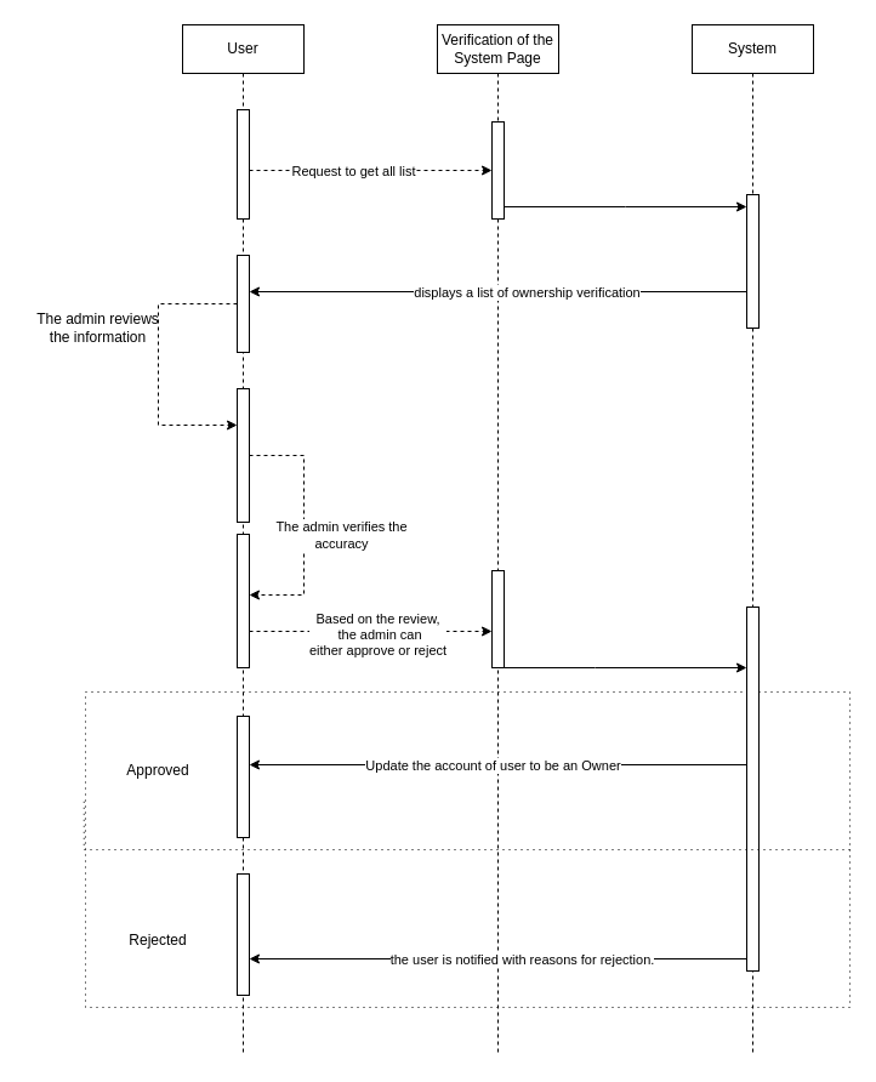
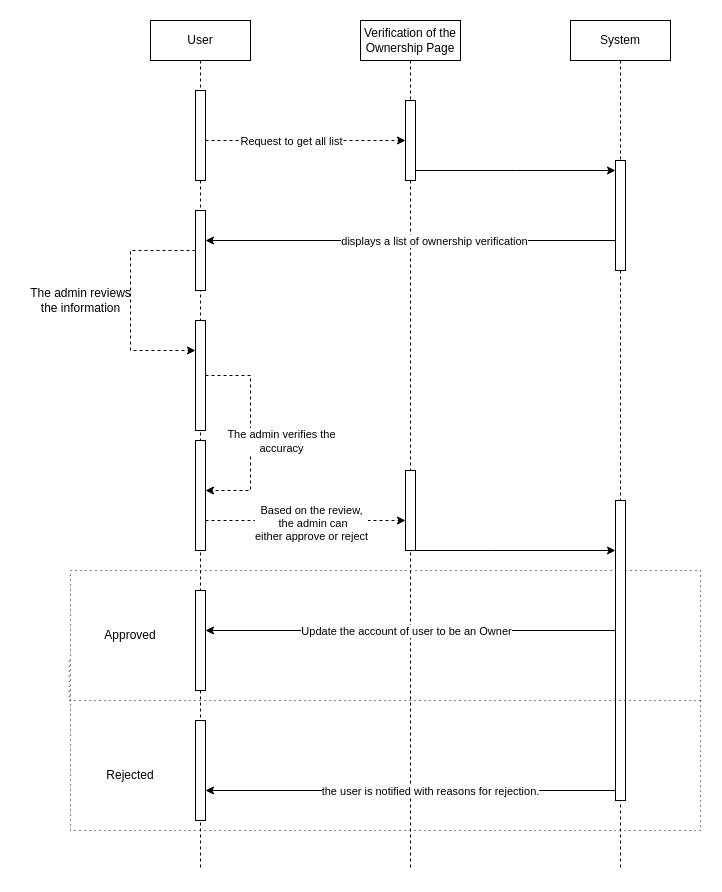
  <mxCell id="0" />
  <mxCell id="1" parent="0" />
  <mxCell id="2" value="" style="rounded=0;whiteSpace=wrap;html=1;dashed=1;dashPattern=1 4;" vertex="1" parent="1"><mxGeometry x="70" y="570" width="630" height="260" as="geometry" /></mxCell>
  <mxCell id="3" value="User" style="shape=umlLifeline;perimeter=lifelinePerimeter;whiteSpace=wrap;html=1;container=0;dropTarget=0;collapsible=0;recursiveResize=0;outlineConnect=0;portConstraint=eastwest;newEdgeStyle={&quot;edgeStyle&quot;:&quot;elbowEdgeStyle&quot;,&quot;elbow&quot;:&quot;vertical&quot;,&quot;curved&quot;:0,&quot;rounded&quot;:0};" vertex="1" parent="1"><mxGeometry x="150" y="20" width="100" height="850" as="geometry" /></mxCell>
  <mxCell id="4" value="" style="html=1;points=[];perimeter=orthogonalPerimeter;outlineConnect=0;targetShapes=umlLifeline;portConstraint=eastwest;newEdgeStyle={&quot;edgeStyle&quot;:&quot;elbowEdgeStyle&quot;,&quot;elbow&quot;:&quot;vertical&quot;,&quot;curved&quot;:0,&quot;rounded&quot;:0};" vertex="1" parent="3"><mxGeometry x="45" y="70" width="10" height="90" as="geometry" /></mxCell>
  <mxCell id="5" style="edgeStyle=elbowEdgeStyle;rounded=0;orthogonalLoop=1;jettySize=auto;html=1;elbow=horizontal;curved=0;dashed=1;" edge="1" parent="3" source="7" target="8"><mxGeometry relative="1" as="geometry"><Array as="points"><mxPoint x="100" y="470" /></Array></mxGeometry></mxCell>
  <mxCell id="6" value="The admin verifies the &lt;br&gt;accuracy" style="edgeLabel;html=1;align=center;verticalAlign=middle;resizable=0;points=[];" vertex="1" connectable="0" parent="5"><mxGeometry x="-0.171" y="-2" relative="1" as="geometry"><mxPoint x="32" y="25" as="offset" /></mxGeometry></mxCell>
  <mxCell id="7" value="" style="html=1;points=[];perimeter=orthogonalPerimeter;outlineConnect=0;targetShapes=umlLifeline;portConstraint=eastwest;newEdgeStyle={&quot;edgeStyle&quot;:&quot;elbowEdgeStyle&quot;,&quot;elbow&quot;:&quot;vertical&quot;,&quot;curved&quot;:0,&quot;rounded&quot;:0};" vertex="1" parent="3"><mxGeometry x="45" y="300" width="10" height="110" as="geometry" /></mxCell>
  <mxCell id="8" value="" style="html=1;points=[];perimeter=orthogonalPerimeter;outlineConnect=0;targetShapes=umlLifeline;portConstraint=eastwest;newEdgeStyle={&quot;edgeStyle&quot;:&quot;elbowEdgeStyle&quot;,&quot;elbow&quot;:&quot;vertical&quot;,&quot;curved&quot;:0,&quot;rounded&quot;:0};" vertex="1" parent="3"><mxGeometry x="45" y="420" width="10" height="110" as="geometry" /></mxCell>
  <mxCell id="9" value="" style="html=1;points=[];perimeter=orthogonalPerimeter;outlineConnect=0;targetShapes=umlLifeline;portConstraint=eastwest;newEdgeStyle={&quot;edgeStyle&quot;:&quot;elbowEdgeStyle&quot;,&quot;elbow&quot;:&quot;vertical&quot;,&quot;curved&quot;:0,&quot;rounded&quot;:0};" vertex="1" parent="3"><mxGeometry x="45" y="570" width="10" height="100" as="geometry" /></mxCell>
  <mxCell id="10" value="" style="html=1;points=[];perimeter=orthogonalPerimeter;outlineConnect=0;targetShapes=umlLifeline;portConstraint=eastwest;newEdgeStyle={&quot;edgeStyle&quot;:&quot;elbowEdgeStyle&quot;,&quot;elbow&quot;:&quot;vertical&quot;,&quot;curved&quot;:0,&quot;rounded&quot;:0};" vertex="1" parent="3"><mxGeometry x="45" y="700" width="10" height="100" as="geometry" /></mxCell>
  <mxCell id="11" value="" style="html=1;points=[];perimeter=orthogonalPerimeter;outlineConnect=0;targetShapes=umlLifeline;portConstraint=eastwest;newEdgeStyle={&quot;edgeStyle&quot;:&quot;elbowEdgeStyle&quot;,&quot;elbow&quot;:&quot;vertical&quot;,&quot;curved&quot;:0,&quot;rounded&quot;:0};" vertex="1" parent="3"><mxGeometry x="45" y="190" width="10" height="80" as="geometry" /></mxCell>
  <mxCell id="12" style="edgeStyle=orthogonalEdgeStyle;rounded=0;orthogonalLoop=1;jettySize=auto;html=1;dashed=1;" edge="1" parent="3" source="11" target="7"><mxGeometry relative="1" as="geometry"><mxPoint x="40" y="330" as="targetPoint" /><Array as="points"><mxPoint x="-20" y="230" /><mxPoint x="-20" y="330" /></Array></mxGeometry></mxCell>
- <mxCell id="13" value="Verification of the System Page" style="shape=umlLifeline;perimeter=lifelinePerimeter;whiteSpace=wrap;html=1;container=0;dropTarget=0;collapsible=0;recursiveResize=0;outlineConnect=0;portConstraint=eastwest;newEdgeStyle={&quot;edgeStyle&quot;:&quot;elbowEdgeStyle&quot;,&quot;elbow&quot;:&quot;vertical&quot;,&quot;curved&quot;:0,&quot;rounded&quot;:0};" vertex="1" parent="1"><mxGeometry x="360" y="20" width="100" height="850" as="geometry" /></mxCell>
+ <mxCell id="13" value="Verification of the Ownership Page" style="shape=umlLifeline;perimeter=lifelinePerimeter;whiteSpace=wrap;html=1;container=0;dropTarget=0;collapsible=0;recursiveResize=0;outlineConnect=0;portConstraint=eastwest;newEdgeStyle={&quot;edgeStyle&quot;:&quot;elbowEdgeStyle&quot;,&quot;elbow&quot;:&quot;vertical&quot;,&quot;curved&quot;:0,&quot;rounded&quot;:0};" vertex="1" parent="1"><mxGeometry x="360" y="20" width="100" height="850" as="geometry" /></mxCell>
  <mxCell id="14" value="" style="html=1;points=[];perimeter=orthogonalPerimeter;outlineConnect=0;targetShapes=umlLifeline;portConstraint=eastwest;newEdgeStyle={&quot;edgeStyle&quot;:&quot;elbowEdgeStyle&quot;,&quot;elbow&quot;:&quot;vertical&quot;,&quot;curved&quot;:0,&quot;rounded&quot;:0};" vertex="1" parent="13"><mxGeometry x="45" y="80" width="10" height="80" as="geometry" /></mxCell>
  <mxCell id="15" value="" style="html=1;points=[];perimeter=orthogonalPerimeter;outlineConnect=0;targetShapes=umlLifeline;portConstraint=eastwest;newEdgeStyle={&quot;edgeStyle&quot;:&quot;elbowEdgeStyle&quot;,&quot;elbow&quot;:&quot;vertical&quot;,&quot;curved&quot;:0,&quot;rounded&quot;:0};" vertex="1" parent="13"><mxGeometry x="45" y="450" width="10" height="80" as="geometry" /></mxCell>
  <mxCell id="16" value="System" style="shape=umlLifeline;perimeter=lifelinePerimeter;whiteSpace=wrap;html=1;container=0;dropTarget=0;collapsible=0;recursiveResize=0;outlineConnect=0;portConstraint=eastwest;newEdgeStyle={&quot;edgeStyle&quot;:&quot;elbowEdgeStyle&quot;,&quot;elbow&quot;:&quot;vertical&quot;,&quot;curved&quot;:0,&quot;rounded&quot;:0};" vertex="1" parent="1"><mxGeometry x="570" y="20" width="100" height="850" as="geometry" /></mxCell>
  <mxCell id="17" value="" style="html=1;points=[];perimeter=orthogonalPerimeter;outlineConnect=0;targetShapes=umlLifeline;portConstraint=eastwest;newEdgeStyle={&quot;edgeStyle&quot;:&quot;elbowEdgeStyle&quot;,&quot;elbow&quot;:&quot;vertical&quot;,&quot;curved&quot;:0,&quot;rounded&quot;:0};" vertex="1" parent="16"><mxGeometry x="45" y="140" width="10" height="110" as="geometry" /></mxCell>
  <mxCell id="18" value="" style="html=1;points=[];perimeter=orthogonalPerimeter;outlineConnect=0;targetShapes=umlLifeline;portConstraint=eastwest;newEdgeStyle={&quot;edgeStyle&quot;:&quot;elbowEdgeStyle&quot;,&quot;elbow&quot;:&quot;vertical&quot;,&quot;curved&quot;:0,&quot;rounded&quot;:0};" vertex="1" parent="16"><mxGeometry x="45" y="480" width="10" height="300" as="geometry" /></mxCell>
  <mxCell id="19" style="edgeStyle=elbowEdgeStyle;rounded=0;orthogonalLoop=1;jettySize=auto;html=1;elbow=vertical;curved=0;" edge="1" parent="1" source="17" target="11"><mxGeometry relative="1" as="geometry"><mxPoint x="415" y="310" as="targetPoint" /></mxGeometry></mxCell>
  <mxCell id="20" value="displays a list of&amp;nbsp;ownership verification" style="edgeLabel;html=1;align=center;verticalAlign=middle;resizable=0;points=[];" vertex="1" connectable="0" parent="19"><mxGeometry x="-0.113" y="2" relative="1" as="geometry"><mxPoint y="-2" as="offset" /></mxGeometry></mxCell>
  <mxCell id="21" style="edgeStyle=elbowEdgeStyle;rounded=0;orthogonalLoop=1;jettySize=auto;html=1;elbow=vertical;curved=0;entryX=-0.002;entryY=0.34;entryDx=0;entryDy=0;entryPerimeter=0;dashed=1;dashPattern=1 4;startArrow=none;startFill=0;endArrow=none;endFill=0;exitX=1;exitY=0.5;exitDx=0;exitDy=0;" edge="1" parent="1" source="2" target="2"><mxGeometry relative="1" as="geometry"><mxPoint x="860" y="660" as="sourcePoint" /><mxPoint x="130" y="660" as="targetPoint" /><Array as="points"><mxPoint x="470" y="700" /></Array></mxGeometry></mxCell>
  <mxCell id="22" value="Approved" style="text;html=1;strokeColor=none;fillColor=none;align=center;verticalAlign=middle;whiteSpace=wrap;rounded=0;" vertex="1" parent="1"><mxGeometry x="100" y="620" width="60" height="30" as="geometry" /></mxCell>
  <mxCell id="23" value="Rejected" style="text;html=1;strokeColor=none;fillColor=none;align=center;verticalAlign=middle;whiteSpace=wrap;rounded=0;" vertex="1" parent="1"><mxGeometry x="100" y="760" width="60" height="30" as="geometry" /></mxCell>
  <mxCell id="24" style="edgeStyle=elbowEdgeStyle;rounded=0;orthogonalLoop=1;jettySize=auto;html=1;elbow=vertical;curved=0;" edge="1" parent="1" source="18" target="9"><mxGeometry relative="1" as="geometry"><Array as="points"><mxPoint x="490" y="630" /></Array></mxGeometry></mxCell>
  <mxCell id="25" value="Update the account of user to be an Owner" style="edgeLabel;html=1;align=center;verticalAlign=middle;resizable=0;points=[];" vertex="1" connectable="0" parent="24"><mxGeometry x="0.33" y="-1" relative="1" as="geometry"><mxPoint x="63" y="1" as="offset" /></mxGeometry></mxCell>
  <mxCell id="26" style="edgeStyle=elbowEdgeStyle;rounded=0;orthogonalLoop=1;jettySize=auto;html=1;elbow=vertical;curved=0;" edge="1" parent="1" source="18" target="10"><mxGeometry relative="1" as="geometry"><Array as="points"><mxPoint x="490" y="790" /></Array></mxGeometry></mxCell>
  <mxCell id="27" value="the user is notified with reasons for rejection." style="edgeLabel;html=1;align=center;verticalAlign=middle;resizable=0;points=[];" vertex="1" connectable="0" parent="26"><mxGeometry x="0.231" y="2" relative="1" as="geometry"><mxPoint x="66" y="-2" as="offset" /></mxGeometry></mxCell>
  <mxCell id="28" style="edgeStyle=elbowEdgeStyle;rounded=0;orthogonalLoop=1;jettySize=auto;html=1;elbow=vertical;curved=0;dashed=1;" edge="1" parent="1" source="4" target="14"><mxGeometry relative="1" as="geometry" /></mxCell>
  <mxCell id="29" value="Request to get all list" style="edgeLabel;html=1;align=center;verticalAlign=middle;resizable=0;points=[];" vertex="1" connectable="0" parent="28"><mxGeometry x="-0.3" y="1" relative="1" as="geometry"><mxPoint x="15" y="1" as="offset" /></mxGeometry></mxCell>
  <mxCell id="30" style="edgeStyle=elbowEdgeStyle;rounded=0;orthogonalLoop=1;jettySize=auto;html=1;elbow=vertical;curved=0;" edge="1" parent="1" source="14" target="17"><mxGeometry relative="1" as="geometry" /></mxCell>
- <mxCell id="31" value="The admin reviews &lt;br&gt;the information" style="text;html=1;align=center;verticalAlign=middle;resizable=0;points=[];autosize=1;strokeColor=none;fillColor=none;" vertex="1" parent="1"><mxGeometry x="20" y="250" width="120" height="40" as="geometry" /></mxCell>
+ <mxCell id="31" value="The admin reviews &lt;br&gt;the information" style="text;html=1;align=center;verticalAlign=middle;resizable=0;points=[];autosize=1;strokeColor=none;fillColor=none;" vertex="1" parent="1"><mxGeometry y="280" width="120" height="40" as="geometry" x="20" /></mxCell>
  <mxCell id="32" style="edgeStyle=elbowEdgeStyle;rounded=0;orthogonalLoop=1;jettySize=auto;html=1;elbow=vertical;curved=0;dashed=1;" edge="1" parent="1" source="8" target="15"><mxGeometry relative="1" as="geometry"><Array as="points"><mxPoint x="300" y="520" /></Array></mxGeometry></mxCell>
  <mxCell id="33" value="Based on the review,&lt;br&gt;&amp;nbsp;the admin can &lt;br&gt;either approve or reject" style="edgeLabel;html=1;align=center;verticalAlign=middle;resizable=0;points=[];" vertex="1" connectable="0" parent="32"><mxGeometry x="-0.58" y="-2" relative="1" as="geometry"><mxPoint x="63" as="offset" /></mxGeometry></mxCell>
  <mxCell id="34" style="edgeStyle=elbowEdgeStyle;rounded=0;orthogonalLoop=1;jettySize=auto;html=1;elbow=vertical;curved=0;" edge="1" parent="1" source="15" target="18"><mxGeometry relative="1" as="geometry"><mxPoint x="460" y="550" as="targetPoint" /><Array as="points"><mxPoint x="490" y="550" /></Array></mxGeometry></mxCell>
